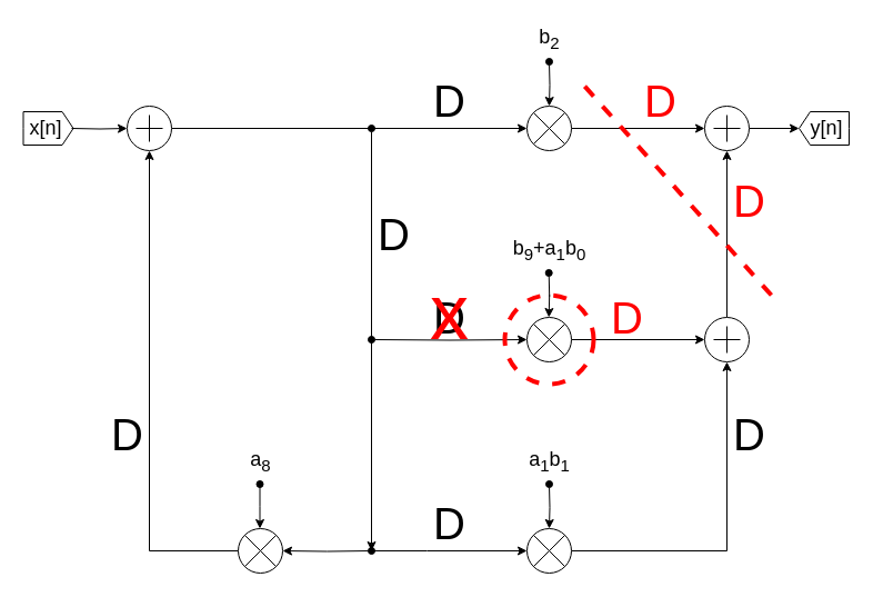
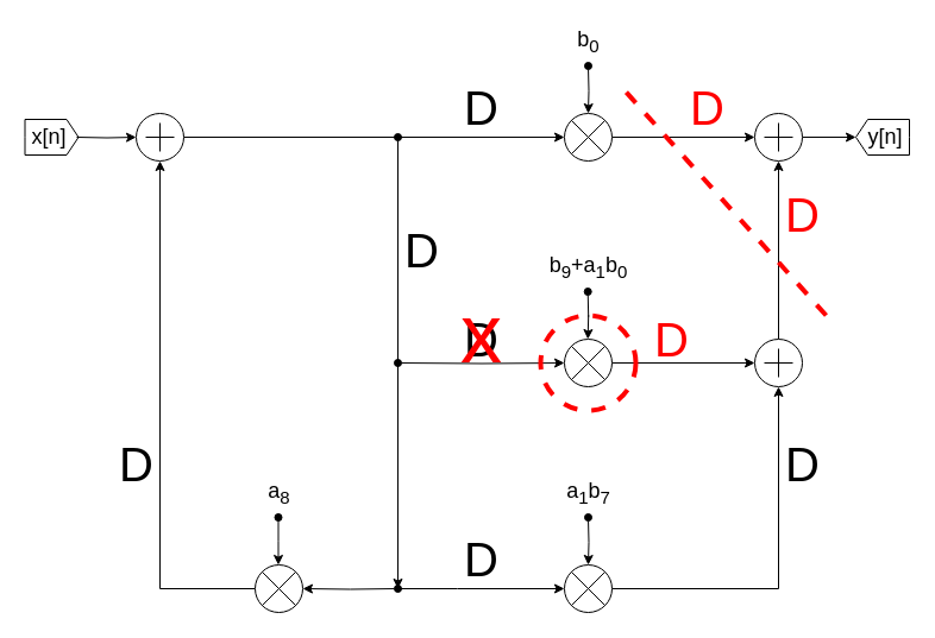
  <mxCell id="0" />
  <mxCell id="1" parent="0" />
  <mxCell id="2" style="edgeStyle=orthogonalEdgeStyle;rounded=0;orthogonalLoop=1;jettySize=auto;html=1;entryX=0;entryY=0.5;entryDx=0;entryDy=0;entryPerimeter=0;" parent="1" source="4" target="6" edge="1"><mxGeometry relative="1" as="geometry" /></mxCell>
  <mxCell id="3" style="edgeStyle=orthogonalEdgeStyle;rounded=0;orthogonalLoop=1;jettySize=auto;html=1;startArrow=oval;startFill=1;" parent="1" target="4" edge="1"><mxGeometry relative="1" as="geometry"><mxPoint x="494" y="55" as="sourcePoint" /></mxGeometry></mxCell>
  <mxCell id="4" value="" style="verticalLabelPosition=bottom;shadow=0;dashed=0;align=center;html=1;verticalAlign=top;shape=mxgraph.electrical.abstract.multiplier;" parent="1" vertex="1"><mxGeometry x="474" y="95" width="40" height="40" as="geometry" /></mxCell>
  <mxCell id="5" value="" style="edgeStyle=orthogonalEdgeStyle;rounded=0;orthogonalLoop=1;jettySize=auto;html=1;" parent="1" source="6" edge="1"><mxGeometry relative="1" as="geometry"><mxPoint x="719" y="115" as="targetPoint" /></mxGeometry></mxCell>
  <mxCell id="6" value="" style="verticalLabelPosition=bottom;shadow=0;dashed=0;align=center;html=1;verticalAlign=top;shape=mxgraph.electrical.abstract.summation_point;" parent="1" vertex="1"><mxGeometry x="634" y="95" width="40" height="40" as="geometry" /></mxCell>
  <mxCell id="7" style="edgeStyle=orthogonalEdgeStyle;rounded=0;orthogonalLoop=1;jettySize=auto;html=1;entryX=0;entryY=0.5;entryDx=0;entryDy=0;entryPerimeter=0;" parent="1" source="8" target="4" edge="1"><mxGeometry relative="1" as="geometry" /></mxCell>
  <mxCell id="8" value="" style="verticalLabelPosition=bottom;shadow=0;dashed=0;align=center;html=1;verticalAlign=top;shape=mxgraph.electrical.abstract.summation_point;" parent="1" vertex="1"><mxGeometry x="114" y="95" width="40" height="40" as="geometry" /></mxCell>
  <mxCell id="9" value="" style="edgeStyle=orthogonalEdgeStyle;rounded=0;orthogonalLoop=1;jettySize=auto;html=1;" parent="1" target="8" edge="1"><mxGeometry relative="1" as="geometry"><mxPoint x="64" y="115" as="sourcePoint" /></mxGeometry></mxCell>
  <mxCell id="10" value="" style="edgeStyle=orthogonalEdgeStyle;rounded=0;orthogonalLoop=1;jettySize=auto;html=1;startArrow=oval;startFill=1;entryX=1;entryY=0.5;entryDx=0;entryDy=0;entryPerimeter=0;" parent="1" target="23" edge="1"><mxGeometry relative="1" as="geometry"><mxPoint x="334" y="495" as="sourcePoint" /><mxPoint x="269" y="495" as="targetPoint" /><Array as="points" /></mxGeometry></mxCell>
  <mxCell id="11" value="" style="edgeStyle=orthogonalEdgeStyle;rounded=0;orthogonalLoop=1;jettySize=auto;html=1;entryX=0;entryY=0.5;entryDx=0;entryDy=0;entryPerimeter=0;" parent="1" target="19" edge="1"><mxGeometry relative="1" as="geometry"><mxPoint x="334" y="495" as="sourcePoint" /><mxPoint x="504" y="534.5" as="targetPoint" /><Array as="points"><mxPoint x="384" y="495" /><mxPoint x="384" y="495" /></Array></mxGeometry></mxCell>
  <mxCell id="12" value="&lt;font style=&quot;font-size: 18px&quot;&gt;x[n]&lt;/font&gt;" style="text;html=1;strokeColor=none;fillColor=none;align=center;verticalAlign=middle;whiteSpace=wrap;rounded=0;" parent="1" vertex="1"><mxGeometry x="20.5" y="105" width="40" height="20" as="geometry" /></mxCell>
  <mxCell id="13" value="&lt;font style=&quot;font-size: 18px&quot;&gt;y[n]&lt;/font&gt;" style="text;html=1;strokeColor=none;fillColor=none;align=center;verticalAlign=middle;whiteSpace=wrap;rounded=0;" parent="1" vertex="1"><mxGeometry x="724" y="105" width="40" height="20" as="geometry" /></mxCell>
- <mxCell id="14" value="&lt;font style=&quot;font-size: 18px&quot;&gt;b&lt;sub&gt;2&lt;/sub&gt;&lt;/font&gt;" style="text;html=1;align=center;verticalAlign=middle;resizable=0;points=[];autosize=1;" parent="1" vertex="1"><mxGeometry x="479" y="20" width="30" height="30" as="geometry" /></mxCell>
- <mxCell id="15" value="&lt;span style=&quot;font-size: 18px&quot;&gt;a&lt;sub&gt;1&lt;/sub&gt;b&lt;sub&gt;1&lt;/sub&gt;&lt;/span&gt;" style="text;html=1;align=center;verticalAlign=middle;resizable=0;points=[];autosize=1;" parent="1" vertex="1"><mxGeometry x="469" y="400" width="50" height="30" as="geometry" /></mxCell>
+ <mxCell id="14" value="&lt;font style=&quot;font-size: 18px&quot;&gt;b&lt;sub&gt;0&lt;/sub&gt;&lt;/font&gt;" style="text;html=1;align=center;verticalAlign=middle;resizable=0;points=[];autosize=1;" parent="1" vertex="1"><mxGeometry x="479" y="20" width="30" height="30" as="geometry" /></mxCell>
+ <mxCell id="15" value="&lt;span style=&quot;font-size: 18px&quot;&gt;a&lt;sub&gt;1&lt;/sub&gt;b&lt;sub&gt;7&lt;/sub&gt;&lt;/span&gt;" style="text;html=1;align=center;verticalAlign=middle;resizable=0;points=[];autosize=1;" parent="1" vertex="1"><mxGeometry x="469" y="400" width="50" height="30" as="geometry" /></mxCell>
  <mxCell id="16" value="&lt;span style=&quot;font-size: 18px&quot;&gt;a&lt;sub&gt;8&lt;/sub&gt;&lt;/span&gt;" style="text;html=1;align=center;verticalAlign=middle;resizable=0;points=[];autosize=1;" parent="1" vertex="1"><mxGeometry x="219" y="400" width="30" height="30" as="geometry" /></mxCell>
  <mxCell id="17" style="edgeStyle=orthogonalEdgeStyle;rounded=0;orthogonalLoop=1;jettySize=auto;html=1;startArrow=oval;startFill=1;" parent="1" target="19" edge="1"><mxGeometry relative="1" as="geometry"><mxPoint x="494" y="435" as="sourcePoint" /></mxGeometry></mxCell>
  <mxCell id="18" style="edgeStyle=orthogonalEdgeStyle;rounded=0;orthogonalLoop=1;jettySize=auto;html=1;entryX=0.5;entryY=1;entryDx=0;entryDy=0;entryPerimeter=0;startArrow=none;startFill=0;" parent="1" source="19" target="26" edge="1"><mxGeometry relative="1" as="geometry" /></mxCell>
  <mxCell id="19" value="" style="verticalLabelPosition=bottom;shadow=0;dashed=0;align=center;html=1;verticalAlign=top;shape=mxgraph.electrical.abstract.multiplier;" parent="1" vertex="1"><mxGeometry x="474" y="475" width="40" height="40" as="geometry" /></mxCell>
  <mxCell id="20" style="edgeStyle=orthogonalEdgeStyle;rounded=0;orthogonalLoop=1;jettySize=auto;html=1;startArrow=oval;startFill=1;" parent="1" edge="1"><mxGeometry relative="1" as="geometry"><mxPoint x="233.5" y="435" as="sourcePoint" /><mxPoint x="233.5" y="475" as="targetPoint" /><Array as="points"><mxPoint x="233.5" y="455" /><mxPoint x="233.5" y="455" /></Array></mxGeometry></mxCell>
  <mxCell id="21" style="edgeStyle=orthogonalEdgeStyle;rounded=0;orthogonalLoop=1;jettySize=auto;html=1;startArrow=oval;startFill=1;" parent="1" edge="1"><mxGeometry relative="1" as="geometry"><mxPoint x="334" y="495" as="targetPoint" /><mxPoint x="334" y="115" as="sourcePoint" /></mxGeometry></mxCell>
  <mxCell id="22" style="edgeStyle=orthogonalEdgeStyle;rounded=0;orthogonalLoop=1;jettySize=auto;html=1;entryX=0.5;entryY=1;entryDx=0;entryDy=0;entryPerimeter=0;" parent="1" source="23" target="8" edge="1"><mxGeometry relative="1" as="geometry" /></mxCell>
  <mxCell id="23" value="" style="verticalLabelPosition=bottom;shadow=0;dashed=0;align=center;html=1;verticalAlign=top;shape=mxgraph.electrical.abstract.multiplier;" parent="1" vertex="1"><mxGeometry x="214" y="475" width="40" height="40" as="geometry" /></mxCell>
  <mxCell id="24" style="edgeStyle=orthogonalEdgeStyle;rounded=0;orthogonalLoop=1;jettySize=auto;html=1;startArrow=none;startFill=0;" parent="1" source="29" target="26" edge="1"><mxGeometry relative="1" as="geometry"><mxPoint x="314" y="305" as="sourcePoint" /></mxGeometry></mxCell>
  <mxCell id="25" style="edgeStyle=orthogonalEdgeStyle;rounded=0;orthogonalLoop=1;jettySize=auto;html=1;entryX=0.5;entryY=1;entryDx=0;entryDy=0;entryPerimeter=0;startArrow=none;startFill=0;" parent="1" source="26" target="6" edge="1"><mxGeometry relative="1" as="geometry" /></mxCell>
  <mxCell id="26" value="" style="verticalLabelPosition=bottom;shadow=0;dashed=0;align=center;html=1;verticalAlign=top;shape=mxgraph.electrical.abstract.summation_point;" parent="1" vertex="1"><mxGeometry x="634" y="285" width="40" height="40" as="geometry" /></mxCell>
  <mxCell id="27" style="edgeStyle=orthogonalEdgeStyle;rounded=0;orthogonalLoop=1;jettySize=auto;html=1;startArrow=oval;startFill=1;" parent="1" target="29" edge="1"><mxGeometry relative="1" as="geometry"><mxPoint x="654" y="305" as="targetPoint" /><mxPoint x="334" y="305" as="sourcePoint" /></mxGeometry></mxCell>
  <mxCell id="28" value="" style="group;strokeWidth=3;" parent="1" vertex="1" connectable="0"><mxGeometry x="474" y="245" width="80" height="110" as="geometry" /></mxCell>
  <mxCell id="29" value="" style="verticalLabelPosition=bottom;shadow=0;dashed=0;align=center;html=1;verticalAlign=top;shape=mxgraph.electrical.abstract.multiplier;" parent="28" vertex="1"><mxGeometry y="40" width="40" height="40" as="geometry" /></mxCell>
  <mxCell id="30" style="edgeStyle=orthogonalEdgeStyle;rounded=0;orthogonalLoop=1;jettySize=auto;html=1;startArrow=oval;startFill=1;" parent="28" edge="1"><mxGeometry relative="1" as="geometry"><mxPoint x="19.71" as="sourcePoint" /><mxPoint x="19.71" y="40" as="targetPoint" /></mxGeometry></mxCell>
  <mxCell id="31" value="" style="ellipse;whiteSpace=wrap;html=1;aspect=fixed;fillColor=none;dashed=1;strokeColor=#FF0000;strokeWidth=4;" parent="28" vertex="1"><mxGeometry x="-20" y="20" width="80" height="80" as="geometry" /></mxCell>
  <mxCell id="32" value="&lt;font style=&quot;font-size: 18px&quot;&gt;b&lt;sub&gt;9&lt;/sub&gt;+a&lt;sub&gt;1&lt;/sub&gt;b&lt;sub&gt;0&lt;/sub&gt;&lt;/font&gt;" style="text;html=1;align=center;verticalAlign=middle;resizable=0;points=[];autosize=1;" parent="1" vertex="1"><mxGeometry x="454" y="210" width="80" height="30" as="geometry" /></mxCell>
  <mxCell id="33" value="&lt;font style=&quot;font-size: 40px&quot;&gt;D&lt;/font&gt;" style="text;html=1;align=center;verticalAlign=middle;resizable=0;points=[];autosize=1;" parent="1" vertex="1"><mxGeometry x="334" y="195" width="40" height="30" as="geometry" /></mxCell>
  <mxCell id="34" value="" style="endArrow=none;dashed=1;html=1;strokeWidth=4;fontColor=#FF0000;strokeColor=#FF0000;" parent="1" edge="1"><mxGeometry width="50" height="50" relative="1" as="geometry"><mxPoint x="694" y="265" as="sourcePoint" /><mxPoint x="524" y="75" as="targetPoint" /></mxGeometry></mxCell>
  <mxCell id="35" value="&lt;font style=&quot;font-size: 40px&quot;&gt;D&lt;/font&gt;" style="text;html=1;align=center;verticalAlign=middle;resizable=0;points=[];autosize=1;fontColor=#FF0000;" parent="1" vertex="1"><mxGeometry x="654" y="165" width="40" height="30" as="geometry" /></mxCell>
  <mxCell id="36" value="&lt;font style=&quot;font-size: 40px&quot;&gt;D&lt;/font&gt;" style="text;html=1;align=center;verticalAlign=middle;resizable=0;points=[];autosize=1;fontColor=#FF0000;" parent="1" vertex="1"><mxGeometry x="574" y="75" width="40" height="30" as="geometry" /></mxCell>
  <mxCell id="37" value="&lt;font style=&quot;font-size: 40px&quot;&gt;D&lt;/font&gt;" style="text;html=1;align=center;verticalAlign=middle;resizable=0;points=[];autosize=1;" parent="1" vertex="1"><mxGeometry x="94" y="375" width="40" height="30" as="geometry" /></mxCell>
  <mxCell id="38" value="&lt;font style=&quot;font-size: 40px&quot;&gt;D&lt;/font&gt;" style="text;html=1;align=center;verticalAlign=middle;resizable=0;points=[];autosize=1;fontColor=#FF0000;" parent="1" vertex="1"><mxGeometry x="544" y="270" width="40" height="30" as="geometry" /></mxCell>
  <mxCell id="39" value="&lt;font style=&quot;font-size: 40px&quot;&gt;D&lt;/font&gt;" style="text;html=1;align=center;verticalAlign=middle;resizable=0;points=[];autosize=1;" parent="1" vertex="1"><mxGeometry x="654" y="375" width="40" height="30" as="geometry" /></mxCell>
  <mxCell id="40" value="&lt;font style=&quot;font-size: 40px&quot;&gt;D&lt;/font&gt;" style="text;html=1;align=center;verticalAlign=middle;resizable=0;points=[];autosize=1;" parent="1" vertex="1"><mxGeometry x="384" y="75" width="40" height="30" as="geometry" /></mxCell>
  <mxCell id="41" value="&lt;font style=&quot;font-size: 40px&quot;&gt;D&lt;/font&gt;" style="text;html=1;align=center;verticalAlign=middle;resizable=0;points=[];autosize=1;" parent="1" vertex="1"><mxGeometry x="384" y="270" width="40" height="30" as="geometry" /></mxCell>
  <mxCell id="42" value="&lt;font style=&quot;font-size: 40px&quot;&gt;D&lt;/font&gt;" style="text;html=1;align=center;verticalAlign=middle;resizable=0;points=[];autosize=1;" parent="1" vertex="1"><mxGeometry x="384" y="455" width="40" height="30" as="geometry" /></mxCell>
  <mxCell id="43" value="&lt;font color=&quot;#ff0000&quot; style=&quot;font-size: 70px;&quot;&gt;x&lt;/font&gt;" style="text;html=1;align=center;verticalAlign=middle;resizable=0;points=[];autosize=1;fontSize=70;" parent="1" vertex="1"><mxGeometry x="379" y="235" width="50" height="90" as="geometry" /></mxCell>
  <mxCell id="44" value="" style="shape=mxgraph.arrows2.arrow;verticalLabelPosition=bottom;shadow=0;dashed=0;align=center;html=1;verticalAlign=top;strokeWidth=1;dy=0;dx=10;notch=0;fillColor=none;" vertex="1" parent="1"><mxGeometry x="20.5" y="100" width="45" height="30" as="geometry" /></mxCell>
  <mxCell id="45" value="" style="shape=mxgraph.arrows2.arrow;verticalLabelPosition=bottom;shadow=0;dashed=0;align=center;html=1;verticalAlign=top;strokeWidth=1;dy=0;dx=10;notch=0;rotation=-180;fillColor=none;" vertex="1" parent="1"><mxGeometry x="719" y="100" width="45" height="30" as="geometry" /></mxCell>
